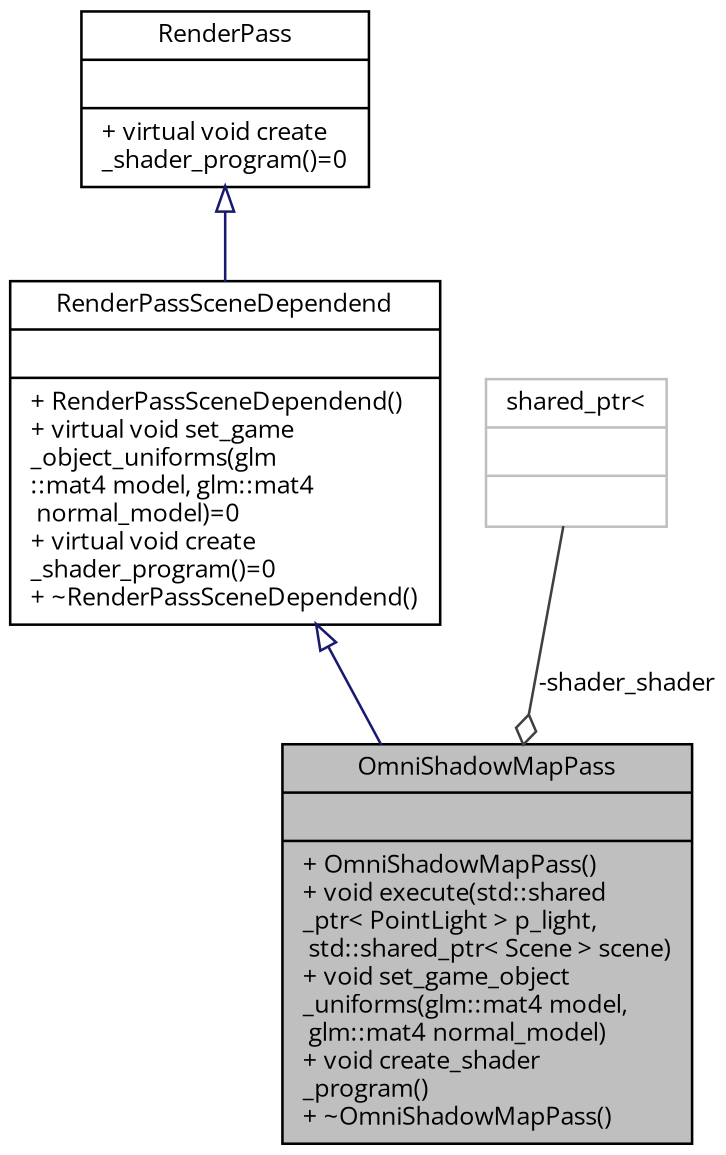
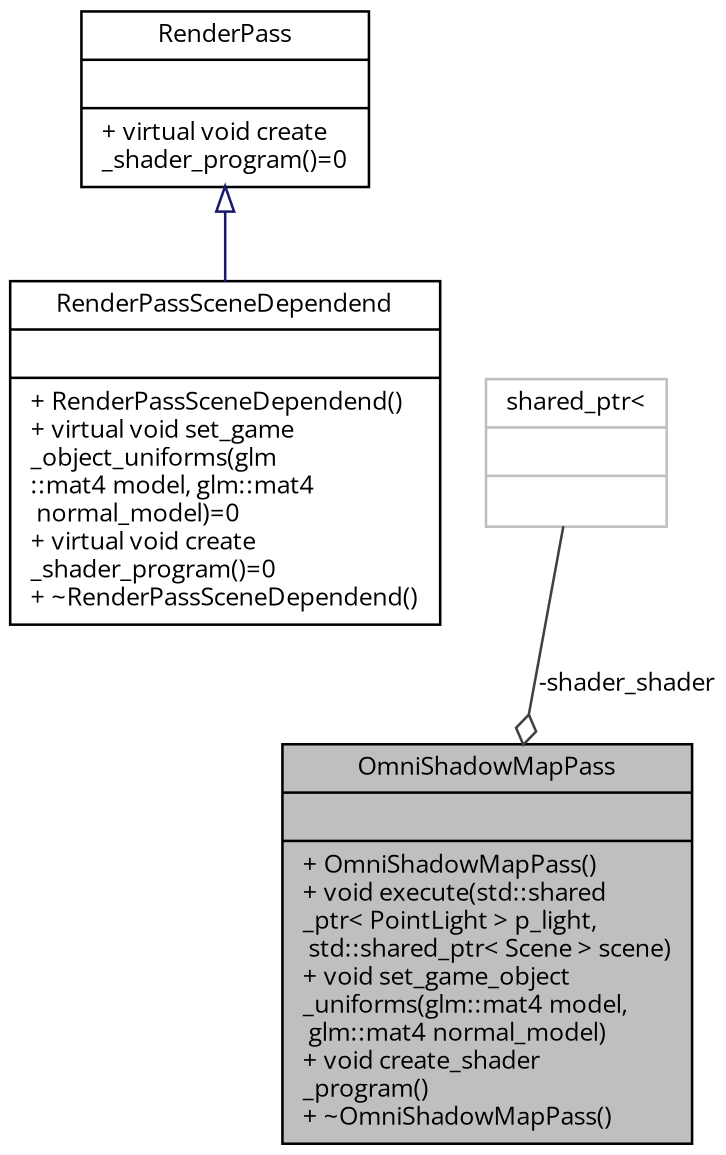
  digraph {
    fontname="Open Sans"
    node [color=black fontname="Open Sans" fontsize=10 shape=record]
    edge [arrowtail=onormal color=midnightblue dir=back fontname="Open Sans" fontsize=10 labelfontname=Helvetica labelfontsize=10 style=solid]
    n1 [fillcolor=grey75 fontcolor=black height=0.2 label="{OmniShadowMapPass\n||+  OmniShadowMapPass()\l+ void execute(std::shared\l_ptr\< PointLight \> p_light,\l std::shared_ptr\< Scene \> scene)\l+ void set_game_object\l_uniforms(glm::mat4 model,\l glm::mat4 normal_model)\l+ void create_shader\l_program()\l+  ~OmniShadowMapPass()\l}" style=filled width=0.4]
    n2 [height=0.2 label="{RenderPassSceneDependend\n||+  RenderPassSceneDependend()\l+ virtual void set_game\l_object_uniforms(glm\l::mat4 model, glm::mat4\l normal_model)=0\l+ virtual void create\l_shader_program()=0\l+  ~RenderPassSceneDependend()\l}" width=0.4]
    n3 [height=0.2 label="{RenderPass\n||+ virtual void create\l_shader_program()=0\l}" width=0.4]
    n4 [color=grey75 height=0.2 label="{shared_ptr\<\n||}" width=0.4]
-   n2 -> n1
    n3 -> n2
    n4 -> n1 [arrowhead=odiamond color=grey25 label=" -shader_shader" arrowtail="" dir=""]
  }
